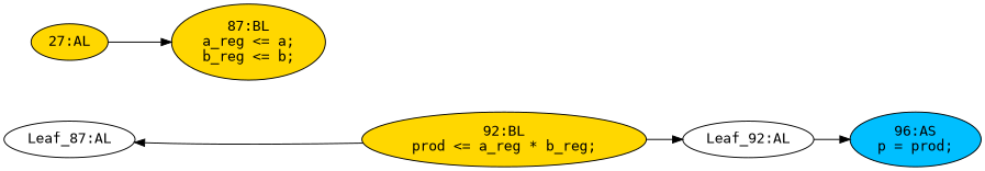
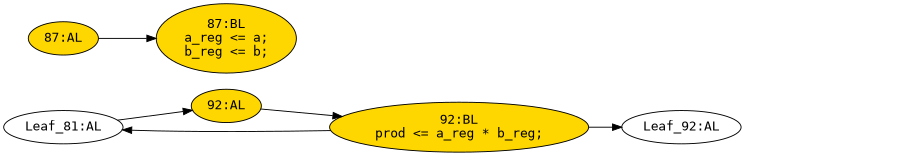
  strict digraph {
    fontname="DejaVu Sans Mono"
    rankdir=LR
    node [fontname="DejaVu Sans Mono" fillcolor=gold statements="[]" style=filled]
    edge [fontname="DejaVu Sans Mono" cond="[]" lineno=None]
-   n1 [def_var="['b_reg', 'a_reg']" label="Leaf_87:AL" fillcolor="" statements="" style=""]
+   n1 [def_var="['b_reg', 'a_reg']" label="Leaf_81:AL" fillcolor="" statements="" style=""]
+   n2 [ast="<pyverilog.vparser.ast.Always object at 0x7f40578ae1d0>" clk_sens=True label="92:AL" sens="['clk']" typ=Always use_var="['b_reg', 'a_reg']"]
    n3 [ast="<pyverilog.vparser.ast.Block object at 0x7f4057896990>" label="92:BL\nprod <= a_reg * b_reg;" statements="[<pyverilog.vparser.ast.NonblockingSubstitution object at 0x7f4057896d50>]" typ=Block]
    n4 [def_var="['prod']" label="Leaf_92:AL" fillcolor="" statements="" style=""]
-   n5 [ast="<pyverilog.vparser.ast.Assign object at 0x7f4057896b10>" def_var="['p']" fillcolor=deepskyblue label="96:AS\np = prod;" typ=Assign use_var="['prod']"]
    n6 [ast="<pyverilog.vparser.ast.Block object at 0x7f4057892b50>" label="87:BL\na_reg <= a;\nb_reg <= b;" statements="[<pyverilog.vparser.ast.NonblockingSubstitution object at 0x7f4057892110>, <pyverilog.vparser.ast.NonblockingSubstitution object at 0x7f405789cf10>]" typ=Block]
-   n7 [ast="<pyverilog.vparser.ast.Always object at 0x7f4057892f10>" clk_sens=True label="27:AL" sens="['clk']" typ=Always use_var="['a', 'b']"]
+   n7 [ast="<pyverilog.vparser.ast.Always object at 0x7f4057892f10>" clk_sens=True label="87:AL" sens="['clk']" typ=Always use_var="['a', 'b']"]
+   n1 -> n2 [cond="" lineno=""]
+   n2 -> n3
    n3 -> n1
    n3 -> n4
-   n4 -> n5 [cond="" lineno=""]
    n7 -> n6
  }
